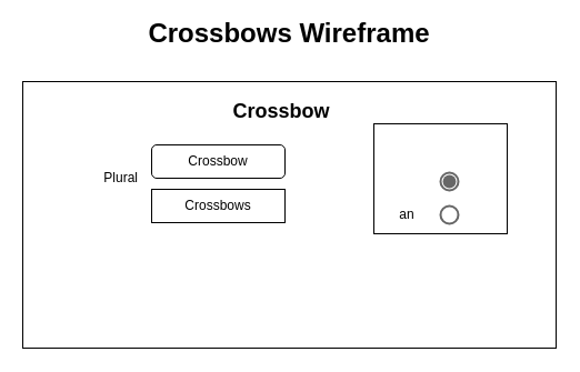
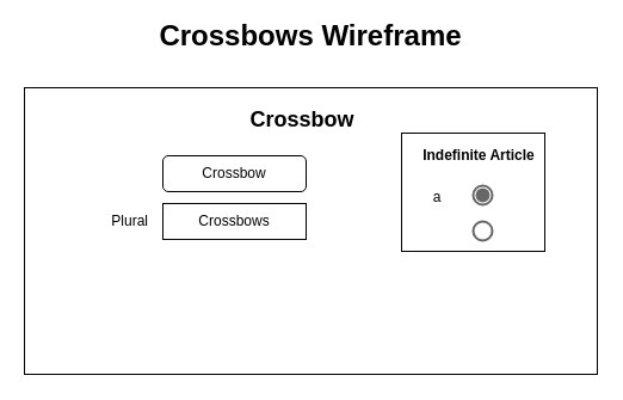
  <mxCell id="0" />
  <mxCell id="1" parent="0" />
  <mxCell id="2" value="" style="rounded=0;whiteSpace=wrap;html=1;" vertex="1" parent="1"><mxGeometry x="20" y="73" width="480" height="240" as="geometry" /></mxCell>
  <mxCell id="3" value="" style="rounded=0;whiteSpace=wrap;html=1;" vertex="1" parent="1"><mxGeometry x="336" y="111" width="120" height="99" as="geometry" /></mxCell>
  <mxCell id="4" value="&lt;font style=&quot;font-size: 18px&quot;&gt;&lt;b&gt;&lt;font style=&quot;font-size: 24px&quot;&gt;Crossbows Wireframe&lt;/font&gt;&lt;/b&gt;&lt;/font&gt;" style="text;html=1;strokeColor=none;fillColor=none;align=center;verticalAlign=middle;whiteSpace=wrap;rounded=0;" vertex="1" parent="1"><mxGeometry x="120" y="20" width="280" height="20" as="geometry" /></mxCell>
  <mxCell id="5" value="&lt;b&gt;&lt;font style=&quot;font-size: 18px&quot;&gt;Crossbow&lt;/font&gt;&lt;/b&gt;" style="text;html=1;strokeColor=none;fillColor=none;align=center;verticalAlign=middle;whiteSpace=wrap;rounded=0;" vertex="1" parent="1"><mxGeometry x="216" y="90" width="74" height="20" as="geometry" /></mxCell>
  <mxCell id="6" value="Crossbow" style="rounded=1;whiteSpace=wrap;html=1;" vertex="1" parent="1"><mxGeometry x="136" y="130" width="120" height="30" as="geometry" /></mxCell>
  <mxCell id="7" value="Crossbows" style="whiteSpace=wrap;html=1;rounded=0;" vertex="1" parent="1"><mxGeometry x="136" y="170" width="120" height="30" as="geometry" /></mxCell>
- <mxCell id="8" value="&lt;div align=&quot;right&quot;&gt;Plural&lt;/div&gt;" style="text;html=1;strokeColor=none;fillColor=none;align=right;verticalAlign=middle;whiteSpace=wrap;rounded=0;" vertex="1" parent="1"><mxGeometry x="66" y="150" width="60" height="20" as="geometry" /></mxCell>
+ <mxCell id="8" value="&lt;div align=&quot;right&quot;&gt;Plural&lt;/div&gt;" style="text;html=1;strokeColor=none;fillColor=none;align=right;verticalAlign=middle;whiteSpace=wrap;rounded=0;" vertex="1" parent="1"><mxGeometry x="66" y="175" width="60" height="20" as="geometry" /></mxCell>
  <mxCell id="9" value="" style="dashed=0;labelPosition=right;align=left;shape=mxgraph.gmdl.radiobutton;strokeColor=#676767;fillColor=#676767;strokeWidth=2;aspect=fixed;" vertex="1" parent="1"><mxGeometry x="396" y="155" width="16" height="16" as="geometry" /></mxCell>
  <mxCell id="10" value="" style="dashed=0;labelPosition=right;align=left;shape=mxgraph.gmdl.radiobutton;strokeColor=#666666;fillColor=none;strokeWidth=2;aspect=fixed;" vertex="1" parent="1"><mxGeometry x="396" y="185" width="16" height="16" as="geometry" /></mxCell>
- <mxCell id="12" value="an" style="text;html=1;strokeColor=none;fillColor=none;align=center;verticalAlign=middle;whiteSpace=wrap;rounded=0;" vertex="1" parent="1"><mxGeometry x="346" y="183" width="40" height="20" as="geometry" /></mxCell>
+ <mxCell id="11" value="a" style="text;html=1;strokeColor=none;fillColor=none;align=center;verticalAlign=middle;whiteSpace=wrap;rounded=0;" vertex="1" parent="1"><mxGeometry x="346" y="155" width="40" height="20" as="geometry" /></mxCell>
+ <mxCell id="13" value="&lt;b&gt;Indefinite Article&lt;/b&gt;" style="text;html=1;strokeColor=none;fillColor=none;align=center;verticalAlign=middle;whiteSpace=wrap;rounded=0;" vertex="1" parent="1"><mxGeometry x="346" y="120" width="110" height="20" as="geometry" /></mxCell>
